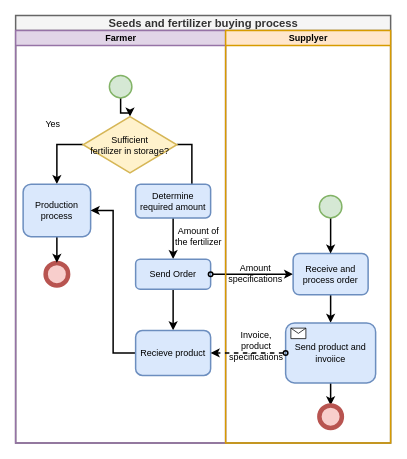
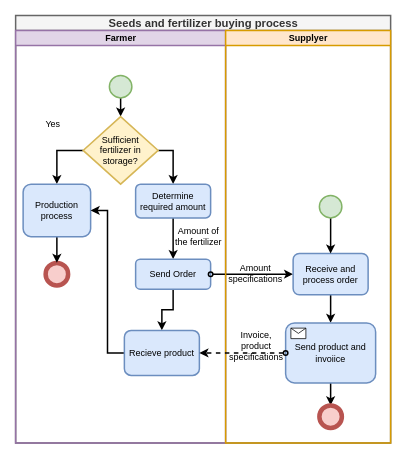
  <mxCell id="0" />
  <mxCell id="1" parent="0" />
  <mxCell id="2" value="&lt;b style=&quot;font-size: 15px&quot;&gt;&lt;span style=&quot;line-height: 107% ; font-family: &amp;#34;arial&amp;#34; , sans-serif&quot;&gt;Seeds and fertilizer buying process&lt;/span&gt;&lt;/b&gt;" style="swimlane;html=1;childLayout=stackLayout;resizeParent=1;resizeParentMax=0;startSize=20;strokeWidth=2;fillColor=#f5f5f5;strokeColor=#666666;fontColor=#333333;" parent="1" vertex="1"><mxGeometry x="20" width="500" height="570" as="geometry" y="20" /></mxCell>
  <mxCell id="3" value="Farmer" style="swimlane;html=1;startSize=20;strokeWidth=2;fillColor=#e1d5e7;strokeColor=#9673a6;" parent="2" vertex="1"><mxGeometry y="20" width="280" height="550" as="geometry" /></mxCell>
  <mxCell id="4" style="edgeStyle=orthogonalEdgeStyle;rounded=0;orthogonalLoop=1;jettySize=auto;html=1;entryX=0.5;entryY=0;entryDx=0;entryDy=0;strokeWidth=2;" parent="3" source="5" target="9" edge="1"><mxGeometry relative="1" as="geometry" /></mxCell>
  <mxCell id="5" value="" style="shape=mxgraph.bpmn.shape;html=1;verticalLabelPosition=bottom;labelBackgroundColor=#ffffff;verticalAlign=top;align=center;perimeter=ellipsePerimeter;outlineConnect=0;outline=standard;symbol=general;strokeWidth=2;fillColor=#d5e8d4;strokeColor=#82b366;" parent="3" vertex="1"><mxGeometry x="125" y="60" width="30" height="30" as="geometry" /></mxCell>
  <mxCell id="6" value="" style="shape=mxgraph.bpmn.shape;html=1;verticalLabelPosition=bottom;labelBackgroundColor=#ffffff;verticalAlign=top;align=center;perimeter=ellipsePerimeter;outlineConnect=0;outline=end;symbol=general;strokeWidth=2;fillColor=#f8cecc;strokeColor=#b85450;" parent="3" vertex="1"><mxGeometry x="40" y="310" width="30" height="30" as="geometry" /></mxCell>
  <mxCell id="7" style="edgeStyle=orthogonalEdgeStyle;rounded=0;orthogonalLoop=1;jettySize=auto;html=1;entryX=0.5;entryY=0;entryDx=0;entryDy=0;exitX=0;exitY=0.5;exitDx=0;exitDy=0;strokeWidth=2;" parent="3" source="9" target="11" edge="1"><mxGeometry relative="1" as="geometry" /></mxCell>
  <mxCell id="8" style="edgeStyle=orthogonalEdgeStyle;rounded=0;orthogonalLoop=1;jettySize=auto;html=1;entryX=0.5;entryY=0;entryDx=0;entryDy=0;strokeWidth=2;exitX=1;exitY=0.5;exitDx=0;exitDy=0;" parent="3" source="9" target="13" edge="1"><mxGeometry relative="1" as="geometry" /></mxCell>
- <mxCell id="9" value="Sufficient &lt;br&gt;fertilizer in storage?" style="shape=hexagon;html=1;whiteSpace=wrap;perimeter=hexagonPerimeter;rounded=0;size=0.5;strokeWidth=2;fillColor=#fff2cc;strokeColor=#d6b656;" parent="3" vertex="1"><mxGeometry x="90" y="115" width="125" height="75" as="geometry" /></mxCell>
+ <mxCell id="9" value="Sufficient &lt;br&gt;fertilizer in storage?" style="shape=hexagon;html=1;whiteSpace=wrap;perimeter=hexagonPerimeter;rounded=0;size=0.5;strokeWidth=2;fillColor=#fff2cc;strokeColor=#d6b656;" parent="3" vertex="1"><mxGeometry x="90" y="115" width="100" height="90" as="geometry" /></mxCell>
  <mxCell id="10" style="edgeStyle=orthogonalEdgeStyle;rounded=0;orthogonalLoop=1;jettySize=auto;html=1;entryX=0.5;entryY=0;entryDx=0;entryDy=0;strokeWidth=2;" parent="3" source="11" target="6" edge="1"><mxGeometry relative="1" as="geometry" /></mxCell>
  <mxCell id="11" value="Production process" style="shape=ext;rounded=1;html=1;whiteSpace=wrap;strokeWidth=2;fillColor=#dae8fc;strokeColor=#6c8ebf;" parent="3" vertex="1"><mxGeometry x="10" y="205" width="90" height="70" as="geometry" /></mxCell>
  <mxCell id="12" style="edgeStyle=orthogonalEdgeStyle;rounded=0;orthogonalLoop=1;jettySize=auto;html=1;entryX=0.5;entryY=0;entryDx=0;entryDy=0;strokeWidth=2;" parent="3" source="13" target="16" edge="1"><mxGeometry relative="1" as="geometry" /></mxCell>
  <mxCell id="13" value="Determine required amount" style="shape=ext;rounded=1;html=1;whiteSpace=wrap;strokeWidth=2;fillColor=#dae8fc;strokeColor=#6c8ebf;" parent="3" vertex="1"><mxGeometry x="160" y="205" width="100" height="45" as="geometry" /></mxCell>
  <mxCell id="14" value="Yes" style="text;html=1;strokeColor=none;fillColor=none;align=center;verticalAlign=middle;whiteSpace=wrap;rounded=0;" parent="3" vertex="1"><mxGeometry x="30" y="115" width="40" height="20" as="geometry" /></mxCell>
  <mxCell id="15" style="edgeStyle=orthogonalEdgeStyle;rounded=0;orthogonalLoop=1;jettySize=auto;html=1;entryX=0.5;entryY=0;entryDx=0;entryDy=0;strokeWidth=2;" parent="3" source="16" target="18" edge="1"><mxGeometry relative="1" as="geometry" /></mxCell>
  <mxCell id="16" value="Send Order" style="shape=ext;rounded=1;html=1;whiteSpace=wrap;strokeWidth=2;fillColor=#dae8fc;strokeColor=#6c8ebf;" parent="3" vertex="1"><mxGeometry x="160" y="305" width="100" height="40" as="geometry" /></mxCell>
  <mxCell id="17" style="edgeStyle=orthogonalEdgeStyle;rounded=0;orthogonalLoop=1;jettySize=auto;html=1;entryX=1;entryY=0.5;entryDx=0;entryDy=0;strokeWidth=2;" parent="3" source="18" target="11" edge="1"><mxGeometry relative="1" as="geometry" /></mxCell>
- <mxCell id="18" value="Recieve product" style="shape=ext;rounded=1;html=1;whiteSpace=wrap;strokeWidth=2;fillColor=#dae8fc;strokeColor=#6c8ebf;" parent="3" vertex="1"><mxGeometry x="160" y="400" width="100" height="60" as="geometry" /></mxCell>
+ <mxCell id="18" value="Recieve product" style="shape=ext;rounded=1;html=1;whiteSpace=wrap;strokeWidth=2;fillColor=#dae8fc;strokeColor=#6c8ebf;" parent="3" vertex="1"><mxGeometry x="145" y="400" width="100" height="60" as="geometry" /></mxCell>
  <mxCell id="19" value="Amount of the fertilizer" style="text;html=1;strokeColor=none;fillColor=none;align=center;verticalAlign=middle;whiteSpace=wrap;rounded=0;" parent="3" vertex="1"><mxGeometry x="209" y="265" width="70" height="20" as="geometry" /></mxCell>
  <mxCell id="20" style="edgeStyle=orthogonalEdgeStyle;rounded=0;orthogonalLoop=1;jettySize=auto;html=1;entryX=0;entryY=0.5;entryDx=0;entryDy=0;strokeWidth=2;dashed=0;startArrow=oval;startFill=0;" parent="2" source="16" target="23" edge="1"><mxGeometry relative="1" as="geometry" /></mxCell>
  <mxCell id="21" value="Supplyer" style="swimlane;html=1;startSize=20;strokeWidth=2;fillColor=#ffe6cc;strokeColor=#d79b00;" parent="2" vertex="1"><mxGeometry x="280" y="20" width="220" height="550" as="geometry" /></mxCell>
  <mxCell id="22" style="edgeStyle=orthogonalEdgeStyle;rounded=0;orthogonalLoop=1;jettySize=auto;html=1;entryX=0.5;entryY=0;entryDx=0;entryDy=0;strokeWidth=2;" parent="21" source="23" target="25" edge="1"><mxGeometry relative="1" as="geometry" /></mxCell>
  <mxCell id="23" value="Receive and process order" style="shape=ext;rounded=1;html=1;whiteSpace=wrap;strokeWidth=2;fillColor=#dae8fc;strokeColor=#6c8ebf;" parent="21" vertex="1"><mxGeometry x="90" y="297.5" width="100" height="55" as="geometry" /></mxCell>
  <mxCell id="24" style="edgeStyle=orthogonalEdgeStyle;rounded=0;orthogonalLoop=1;jettySize=auto;html=1;entryX=0.5;entryY=0;entryDx=0;entryDy=0;strokeWidth=2;" parent="21" source="25" target="29" edge="1"><mxGeometry relative="1" as="geometry" /></mxCell>
  <mxCell id="25" value="Send product and invoiice" style="html=1;whiteSpace=wrap;rounded=1;dropTarget=0;strokeWidth=2;fillColor=#dae8fc;strokeColor=#6c8ebf;" parent="21" vertex="1"><mxGeometry x="80" y="390" width="120" height="80" as="geometry" /></mxCell>
  <mxCell id="26" value="" style="html=1;shape=message;outlineConnect=0;" parent="25" vertex="1"><mxGeometry width="20" height="14" relative="1" as="geometry"><mxPoint x="7" y="7" as="offset" /></mxGeometry></mxCell>
  <mxCell id="27" style="edgeStyle=orthogonalEdgeStyle;rounded=0;orthogonalLoop=1;jettySize=auto;html=1;entryX=0.5;entryY=0;entryDx=0;entryDy=0;strokeWidth=2;" parent="21" source="28" target="23" edge="1"><mxGeometry relative="1" as="geometry" /></mxCell>
  <mxCell id="28" value="" style="shape=mxgraph.bpmn.shape;html=1;verticalLabelPosition=bottom;labelBackgroundColor=#ffffff;verticalAlign=top;align=center;perimeter=ellipsePerimeter;outlineConnect=0;outline=standard;symbol=general;strokeWidth=2;fillColor=#d5e8d4;strokeColor=#82b366;" parent="21" vertex="1"><mxGeometry x="125" y="220" width="30" height="30" as="geometry" /></mxCell>
  <mxCell id="29" value="" style="shape=mxgraph.bpmn.shape;html=1;verticalLabelPosition=bottom;labelBackgroundColor=#ffffff;verticalAlign=top;align=center;perimeter=ellipsePerimeter;outlineConnect=0;outline=end;symbol=general;strokeWidth=2;fillColor=#f8cecc;strokeColor=#b85450;" parent="21" vertex="1"><mxGeometry x="125" y="500" width="30" height="30" as="geometry" /></mxCell>
  <mxCell id="30" value="Amount specifications" style="text;html=1;strokeColor=none;fillColor=none;align=center;verticalAlign=middle;whiteSpace=wrap;rounded=0;" parent="21" vertex="1"><mxGeometry x="5" y="314" width="70" height="20" as="geometry" /></mxCell>
  <mxCell id="31" value="Invoice, product specifications" style="text;html=1;strokeColor=none;fillColor=none;align=center;verticalAlign=middle;whiteSpace=wrap;rounded=0;" parent="21" vertex="1"><mxGeometry x="6" y="411" width="70" height="20" as="geometry" /></mxCell>
  <mxCell id="32" style="edgeStyle=orthogonalEdgeStyle;rounded=0;orthogonalLoop=1;jettySize=auto;html=1;entryX=1;entryY=0.5;entryDx=0;entryDy=0;strokeWidth=2;dashed=1;startArrow=oval;startFill=0;" parent="2" source="25" target="18" edge="1"><mxGeometry relative="1" as="geometry" /></mxCell>
